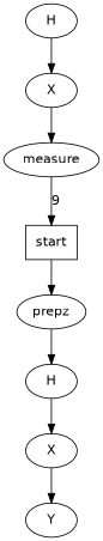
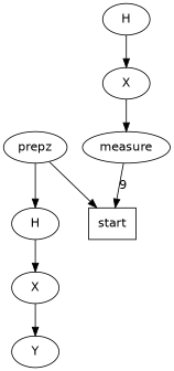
  digraph {
    fontname="DejaVu Sans"
    node [fontname="DejaVu Sans"]
    edge [fontname="DejaVu Sans"]
    start [shape=box]
    n2 [label=prepz]
    n3 [label=H]
    n4 [label=X]
    n5 [label=Y]
    n6 [label=H]
    n7 [label=X]
    n8 [label=measure]
-   start -> n2
+   n2 -> start
    n2 -> n3
    n3 -> n4
    n4 -> n5
    n6 -> n7
    n7 -> n8
    n8 -> start [label=9]
  }
